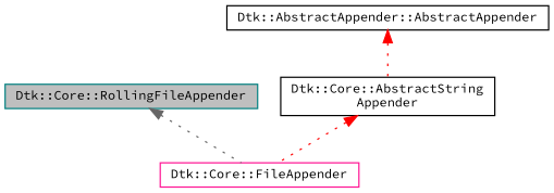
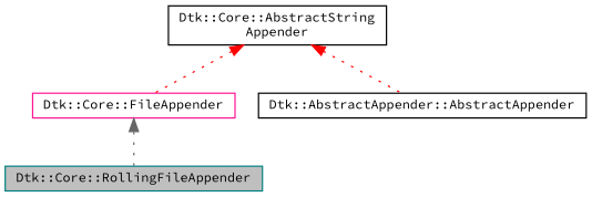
  digraph {
    fontname="Source Code Pro"
    node [color=black fillcolor=white fontname="Source Code Pro" fontsize=10 shape=record style=filled]
    edge [color=red dir=back fontname="Source Code Pro" fontsize=10 labelfontname=Helvetica labelfontsize=10 style=dotted]
    n1 [color=teal fillcolor=grey75 fontcolor=black height=0.2 label="Dtk::Core::RollingFileAppender" width=0.4]
    n2 [color=deeppink height=0.2 label="Dtk::Core::FileAppender" width=0.4]
    n3 [height=0.2 label="Dtk::Core::AbstractString\lAppender" width=0.4]
    n4 [height=0.2 label="Dtk::AbstractAppender::AbstractAppender" width=0.4]
-   n1 -> n2 [color=gray40]
+   n2 -> n1 [color=gray40]
    n3 -> n2
-   n4 -> n3
+   n3 -> n4
  }
